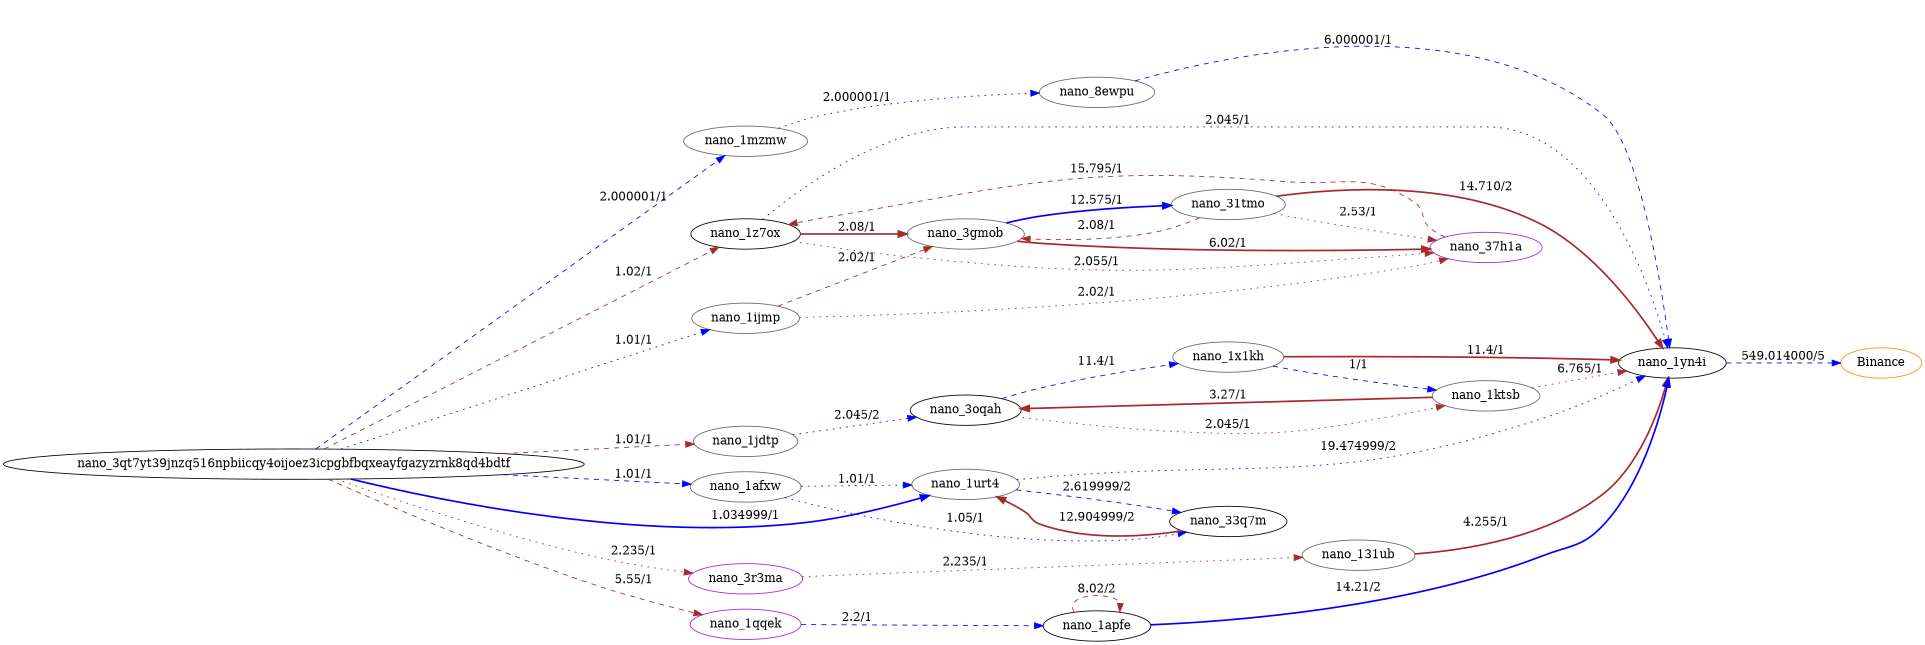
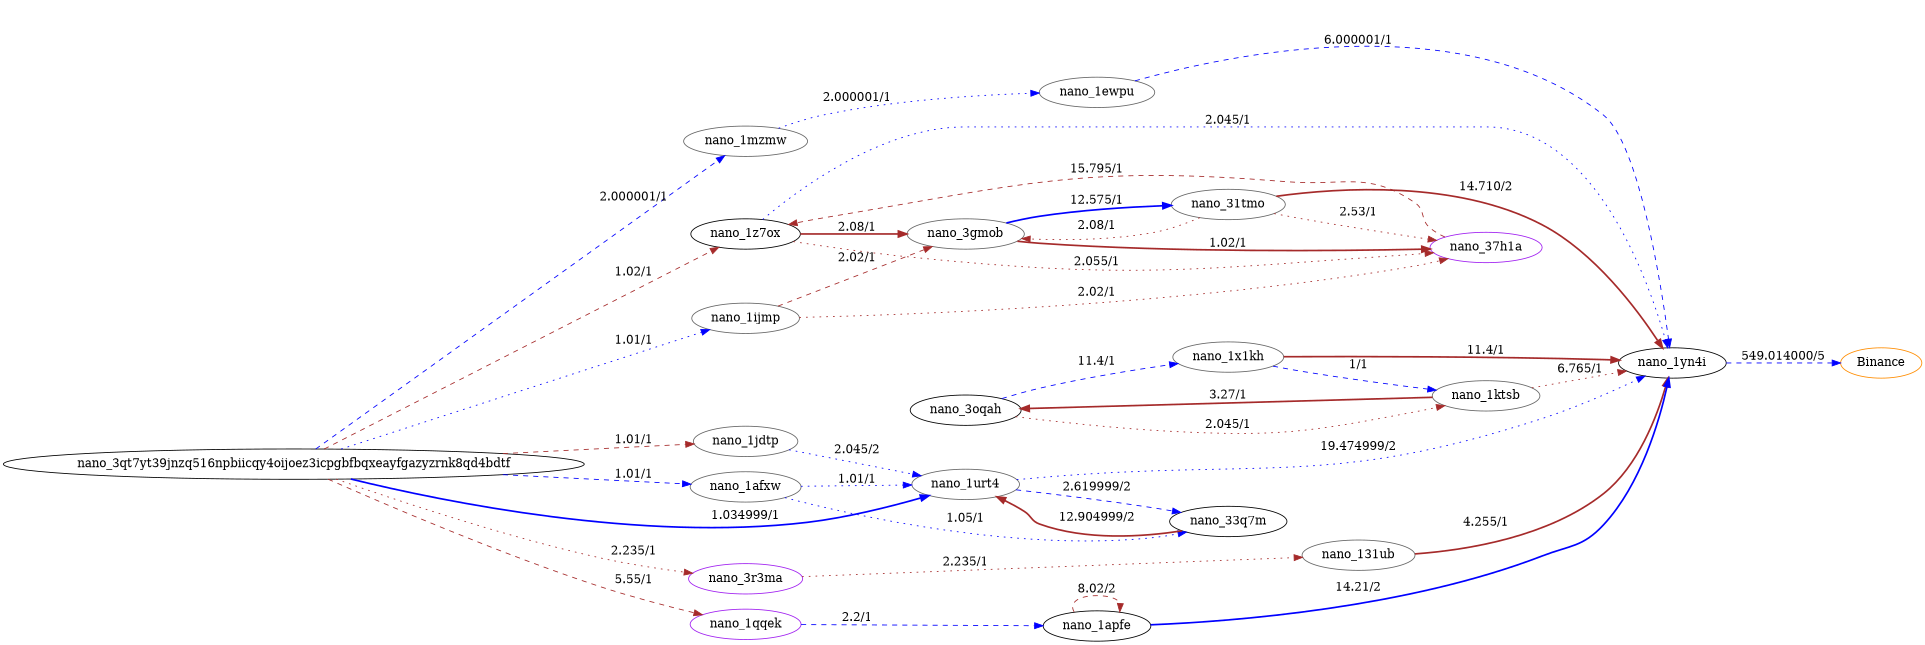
  digraph {
    rankdir=LR
    node [color=gray40]
    edge [color=brown style=dotted]
    nano_3qt7yt39jnzq516npbiicqy4oijoez3icpgbfbqxeayfgazyzrnk8qd4bdtf [color=black]
    n2 [label=nano_1mzmw]
    n3 [color=black label=nano_1z7ox]
    n4 [label=nano_1ijmp]
    n5 [label=nano_1afxw]
    n6 [label=nano_1urt4]
    n7 [label=nano_1jdtp]
    n8 [color=purple label=nano_3r3ma]
    n9 [color=purple label=nano_1qqek]
-   n10 [label=nano_8ewpu]
+   n10 [label=nano_1ewpu]
    n11 [color=black label=nano_1yn4i]
    n12 [color=purple label=nano_37h1a]
    n13 [label=nano_3gmob]
    n14 [color=black label=nano_33q7m]
    n15 [color=black label=nano_3oqah]
    n16 [label=nano_131ub]
    n17 [color=black label=nano_1apfe]
    n18 [color=darkorange label=Binance]
    n19 [label=nano_31tmo]
    n20 [label=nano_1ktsb]
    n21 [label=nano_1x1kh]
    nano_3qt7yt39jnzq516npbiicqy4oijoez3icpgbfbqxeayfgazyzrnk8qd4bdtf -> n2 [color=blue label="2.000001/1" style=dashed]
    nano_3qt7yt39jnzq516npbiicqy4oijoez3icpgbfbqxeayfgazyzrnk8qd4bdtf -> n3 [label="1.02/1" style=dashed]
    nano_3qt7yt39jnzq516npbiicqy4oijoez3icpgbfbqxeayfgazyzrnk8qd4bdtf -> n4 [color=blue label="1.01/1"]
    nano_3qt7yt39jnzq516npbiicqy4oijoez3icpgbfbqxeayfgazyzrnk8qd4bdtf -> n5 [color=blue label="1.01/1" style=dashed]
    nano_3qt7yt39jnzq516npbiicqy4oijoez3icpgbfbqxeayfgazyzrnk8qd4bdtf -> n6 [color=blue label="1.034999/1" style=bold]
    nano_3qt7yt39jnzq516npbiicqy4oijoez3icpgbfbqxeayfgazyzrnk8qd4bdtf -> n7 [label="1.01/1" style=dashed]
    nano_3qt7yt39jnzq516npbiicqy4oijoez3icpgbfbqxeayfgazyzrnk8qd4bdtf -> n8 [label="2.235/1"]
    nano_3qt7yt39jnzq516npbiicqy4oijoez3icpgbfbqxeayfgazyzrnk8qd4bdtf -> n9 [label="5.55/1" style=dashed]
    n2 -> n10 [color=blue label="2.000001/1"]
    n3 -> n11 [color=blue label="2.045/1"]
    n3 -> n12 [label="2.055/1"]
    n3 -> n13 [label="2.08/1" style=bold]
    n4 -> n12 [label="2.02/1"]
    n4 -> n13 [label="2.02/1" style=dashed]
    n5 -> n6 [color=blue label="1.01/1"]
    n5 -> n14 [color=blue label="1.05/1"]
    n6 -> n11 [color=blue label="19.474999/2"]
    n6 -> n14 [color=blue label="2.619999/2" style=dashed]
-   n7 -> n15 [color=blue label="2.045/2"]
+   n7 -> n6 [color=blue label="2.045/2"]
    n8 -> n16 [label="2.235/1"]
    n9 -> n17 [color=blue label="2.2/1" style=dashed]
    n10 -> n11 [color=blue label="6.000001/1" style=dashed]
    n11 -> n18 [color=blue label="549.014000/5" style=dashed]
    n12 -> n3 [label="15.795/1" style=dashed]
-   n13 -> n12 [label="6.02/1" style=bold]
+   n13 -> n12 [label="1.02/1" style=bold]
    n13 -> n19 [color=blue label="12.575/1" style=bold]
    n14 -> n6 [label="12.904999/2" style=bold]
    n15 -> n20 [label="2.045/1"]
    n15 -> n21 [color=blue label="11.4/1" style=dashed]
    n16 -> n11 [label="4.255/1" style=bold]
    n17 -> n11 [color=blue label="14.21/2" style=bold]
    n17 -> n17 [label="8.02/2" style=dashed]
    n19 -> n11 [label="14.710/2" style=bold]
    n19 -> n12 [label="2.53/1"]
-   n19 -> n13 [label="2.08/1" style=dashed]
+   n19 -> n13 [label="2.08/1"]
    n20 -> n11 [label="6.765/1"]
    n20 -> n15 [label="3.27/1" style=bold]
    n21 -> n11 [label="11.4/1" style=bold]
    n21 -> n20 [color=blue label="1/1" style=dashed]
  }
